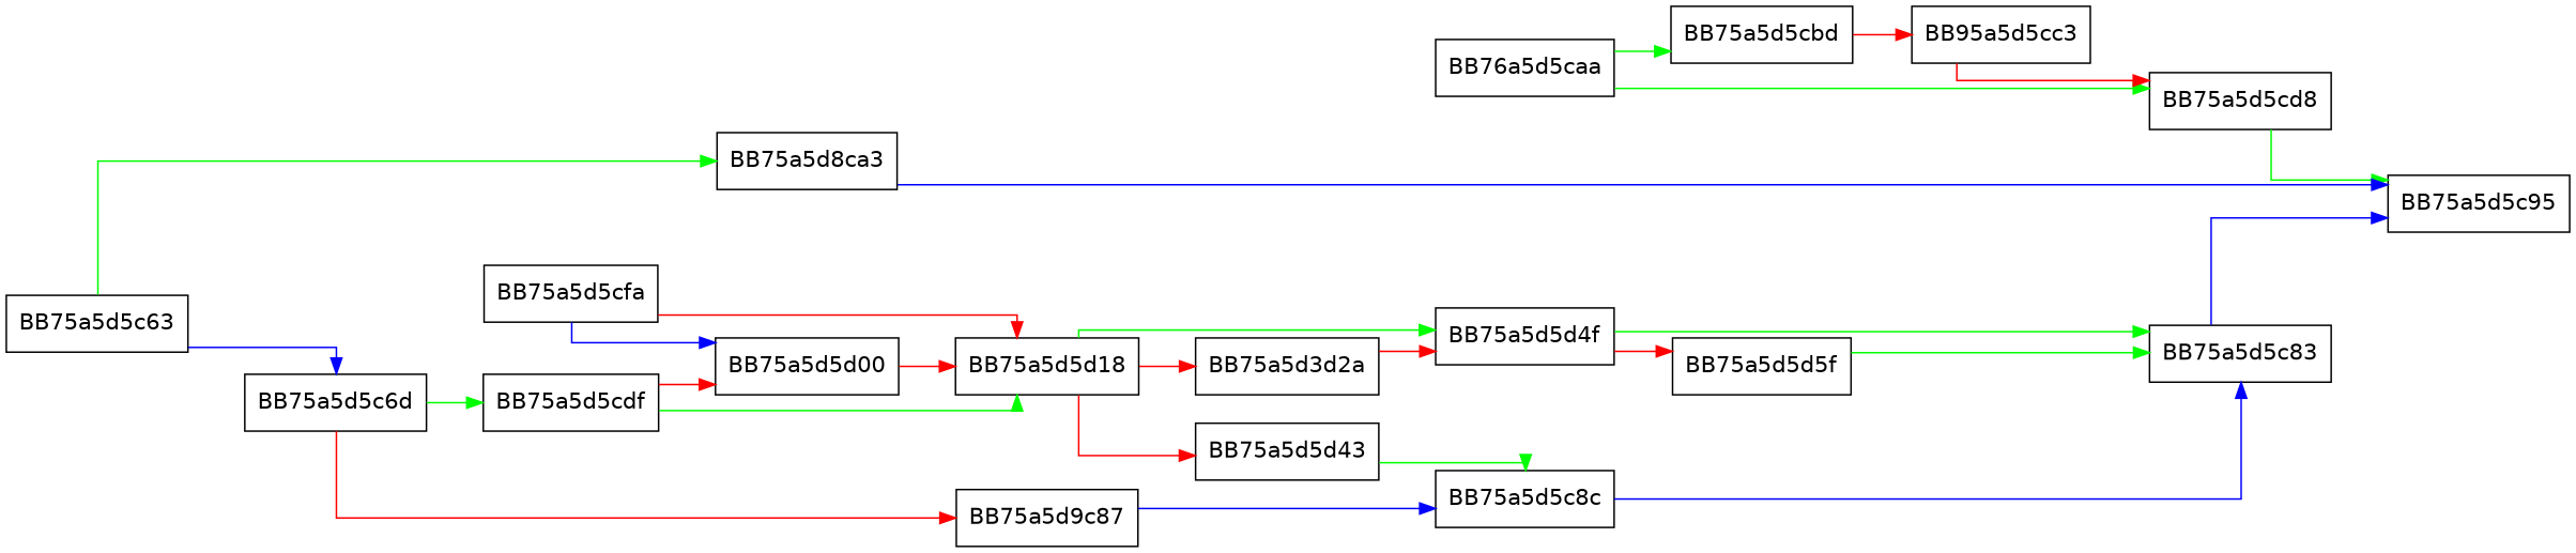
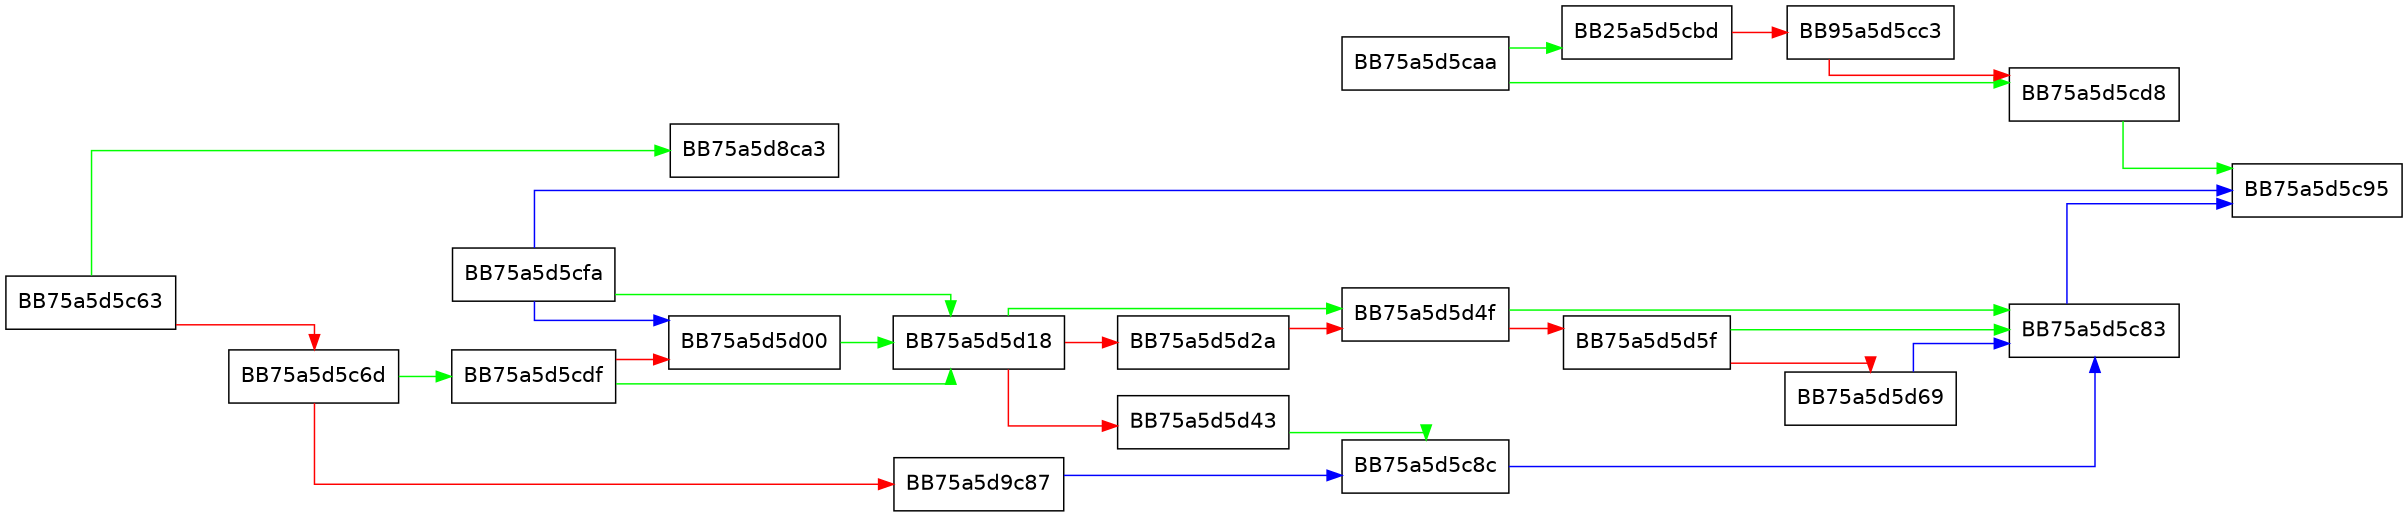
  digraph {
    fontname="DejaVu Sans"
    rankdir=LR
    splines=ortho
    node [fontname="DejaVu Sans" shape=box]
    edge [color=green fontname="DejaVu Sans"]
-   BB75a5d5caa [label=BB76a5d5caa]
+   BB75a5d5caa
    BB75a5d5cd8
-   BB75a5d5cbd
+   BB75a5d5cbd [label=BB25a5d5cbd]
    n4 [label=BB75a5d8ca3]
    BB75a5d5c63
    BB75a5d5c6d
    BB75a5d5c95
    n8 [label=BB95a5d5cc3]
    BB75a5d5cdf
    n10 [label=BB75a5d9c87]
    BB75a5d5d18
    BB75a5d5d00
    BB75a5d5c8c
    BB75a5d5d4f
-   BB75a5d5d2a [label=BB75a5d3d2a]
+   BB75a5d5d2a
    BB75a5d5d43
    BB75a5d5cfa
    n18 [label=BB75a5d5c83]
    BB75a5d5d5f
+   BB75a5d5d69
    BB75a5d5caa -> BB75a5d5cd8
    BB75a5d5caa -> BB75a5d5cbd
    BB75a5d5cd8 -> BB75a5d5c95
    BB75a5d5cbd -> n8 [color=red]
-   n4 -> BB75a5d5c95 [color=blue]
+   BB75a5d5cfa -> BB75a5d5c95 [color=blue]
    BB75a5d5c63 -> n4
-   BB75a5d5c63 -> BB75a5d5c6d [color=blue]
+   BB75a5d5c63 -> BB75a5d5c6d [color=red]
    BB75a5d5c6d -> BB75a5d5cdf
    BB75a5d5c6d -> n10 [color=red]
    n8 -> BB75a5d5cd8 [color=red]
    BB75a5d5cdf -> BB75a5d5d18
    BB75a5d5cdf -> BB75a5d5d00 [color=red]
    n10 -> BB75a5d5c8c [color=blue]
    BB75a5d5d18 -> BB75a5d5d4f
    BB75a5d5d18 -> BB75a5d5d2a [color=red]
    BB75a5d5d18 -> BB75a5d5d43 [color=red]
-   BB75a5d5d00 -> BB75a5d5d18 [color=red]
+   BB75a5d5d00 -> BB75a5d5d18
    BB75a5d5c8c -> n18 [color=blue]
    BB75a5d5d4f -> n18
    BB75a5d5d4f -> BB75a5d5d5f [color=red]
    BB75a5d5d2a -> BB75a5d5d4f [color=red]
    BB75a5d5d43 -> BB75a5d5c8c
-   BB75a5d5cfa -> BB75a5d5d18 [color=red]
+   BB75a5d5cfa -> BB75a5d5d18
    BB75a5d5cfa -> BB75a5d5d00 [color=blue]
    n18 -> BB75a5d5c95 [color=blue]
    BB75a5d5d5f -> n18
+   BB75a5d5d5f -> BB75a5d5d69 [color=red]
+   BB75a5d5d69 -> n18 [color=blue]
  }
